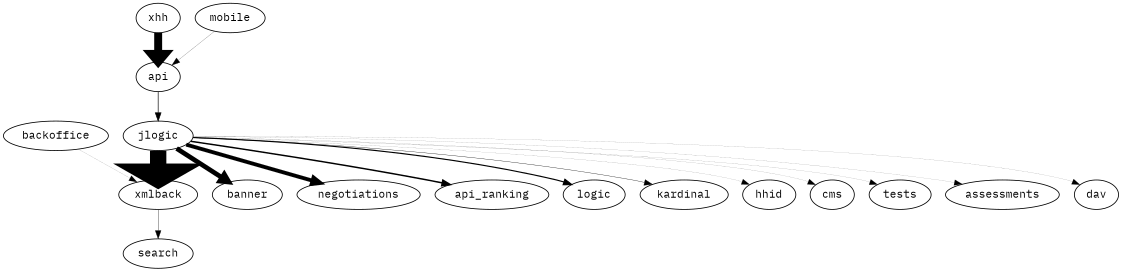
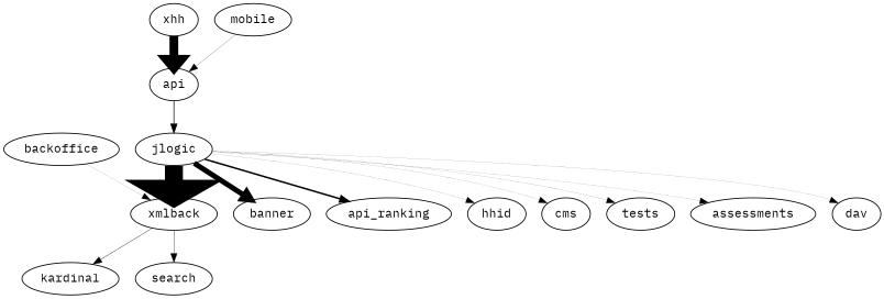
  digraph {
    fontname="IBM Plex Mono"
    node [fontname="IBM Plex Mono"]
    edge [fontname="IBM Plex Mono" penwidth=0.1]
    jlogic
    xmlback
    banner
-   negotiations
    n5 [label=api_ranking]
-   logic
    kardinal
    hhid
    cms
    tests
    assessments
    dav
    search
    xhh
    api
    mobile
    backoffice
    jlogic -> xmlback [penwidth=20 weight=2462359]
    jlogic -> banner [penwidth=5.8 weight=713752]
-   jlogic -> negotiations [penwidth=4.7 weight=577562]
    jlogic -> n5 [penwidth=1.8 weight=222472]
-   jlogic -> logic [penwidth=1.4 weight=167278]
-   jlogic -> kardinal [penwidth=0.4 weight=45101]
+   xmlback -> kardinal [penwidth=0.4 weight=45101]
    jlogic -> hhid [weight=4314]
    jlogic -> cms [weight=1532]
    jlogic -> tests [weight=997]
    jlogic -> assessments [weight=785]
    jlogic -> dav [weight=31]
    xmlback -> search [penwidth=0.4 weight=52138]
    xhh -> api [penwidth=9.7 weight=1194154]
    api -> jlogic [penwidth=0.8 weight=97852]
    mobile -> api [penwidth=0.2 weight=29389]
    backoffice -> xmlback [weight=48]
  }
